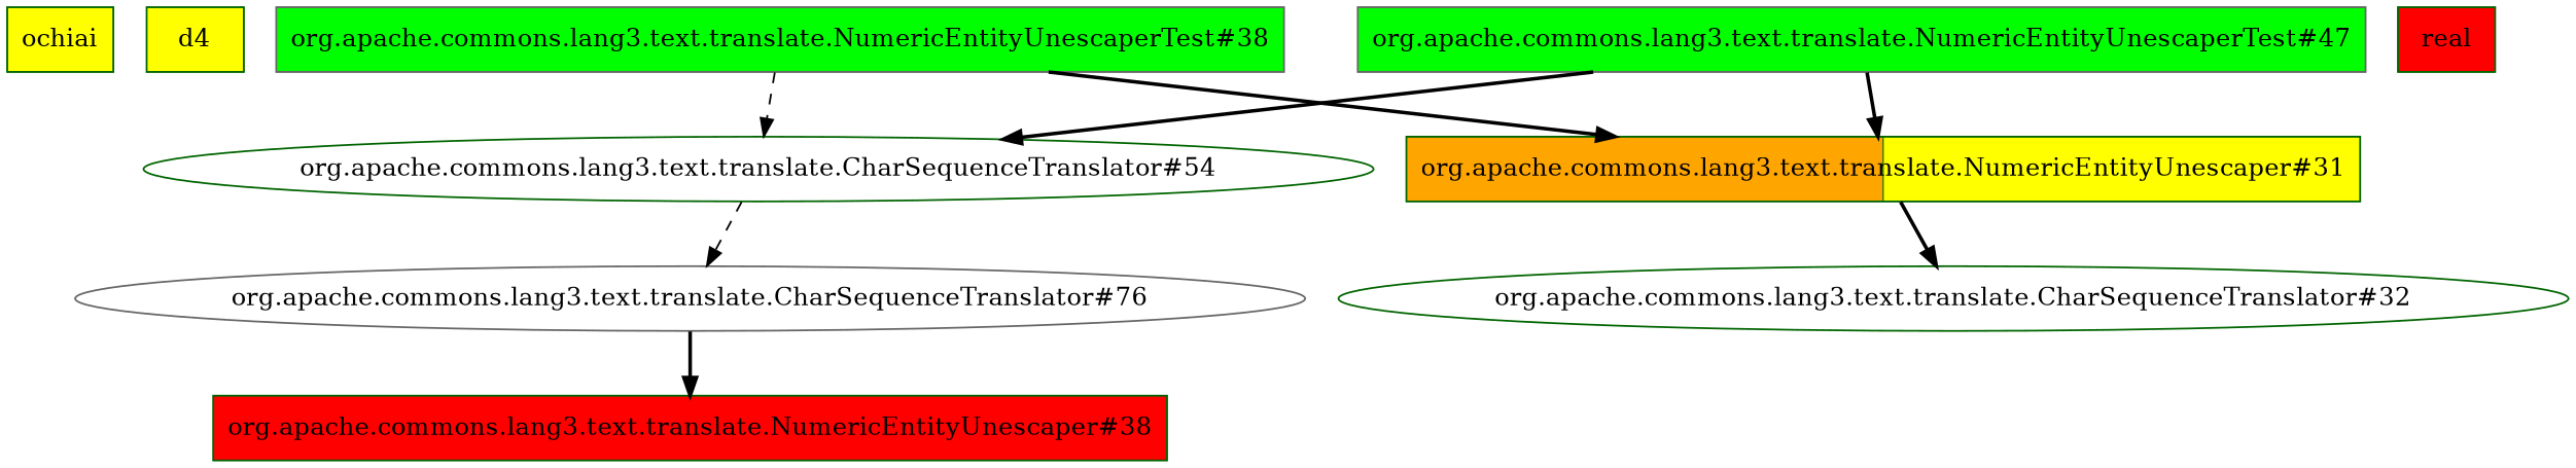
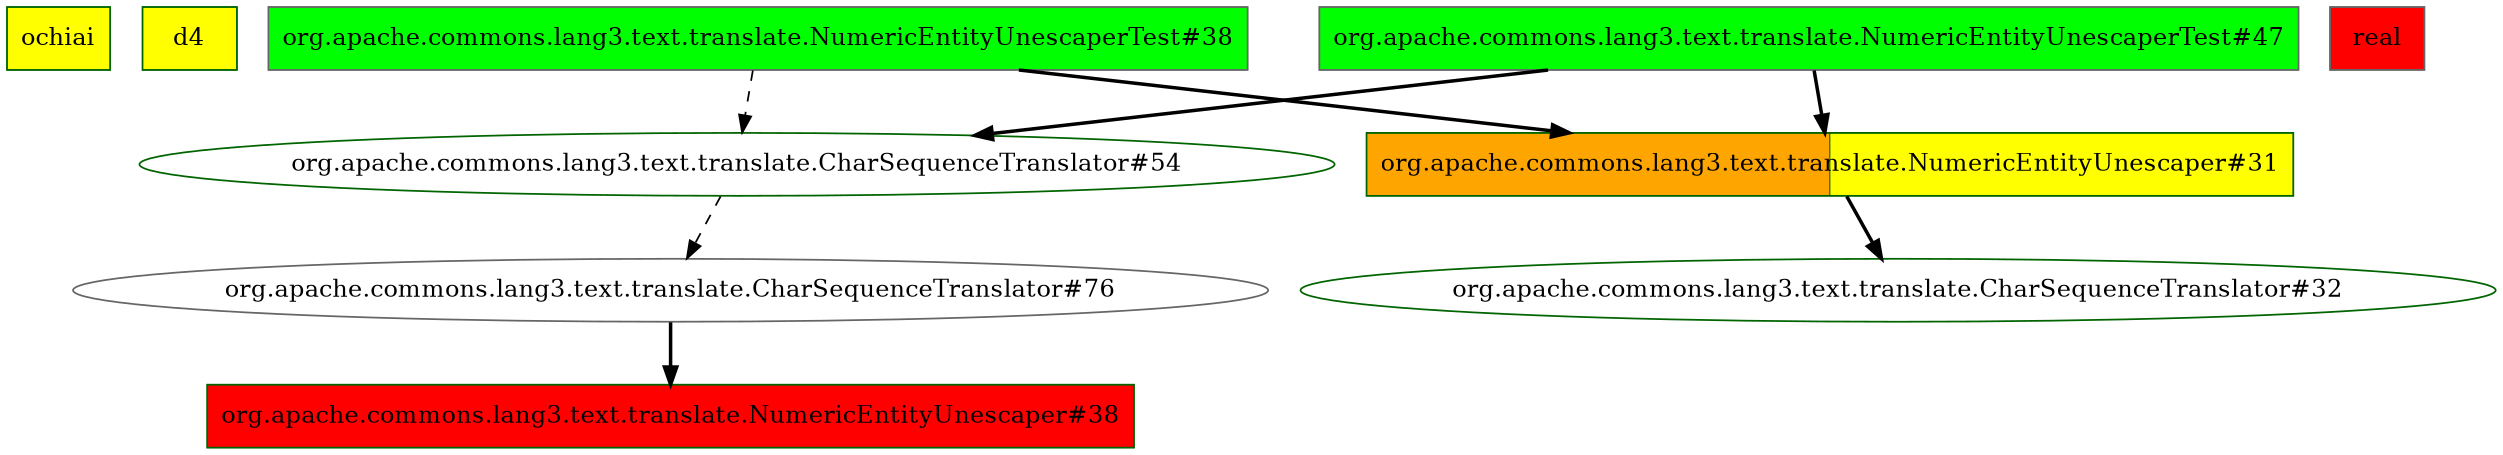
  digraph {
    node [shape=box style=striped color=darkgreen]
    edge [style=bold]
    ochiai [fillcolor=yellow]
    d4 [fillcolor=yellow]
    "org.apache.commons.lang3.text.translate.NumericEntityUnescaper#38" [fillcolor=red]
    "org.apache.commons.lang3.text.translate.NumericEntityUnescaperTest#38" [fillcolor=green color=gray40]
    "org.apache.commons.lang3.text.translate.NumericEntityUnescaper#31" [fillcolor="orange:yellow"]
    "org.apache.commons.lang3.text.translate.CharSequenceTranslator#54" [shape="" style=""]
    "org.apache.commons.lang3.text.translate.NumericEntityUnescaperTest#47" [fillcolor=green color=gray40]
    "org.apache.commons.lang3.text.translate.CharSequenceTranslator#32" [shape="" style=""]
-   real [fillcolor=red]
+   real [fillcolor=red color=gray40]
    "org.apache.commons.lang3.text.translate.CharSequenceTranslator#76" [color=gray40 shape="" style=""]
    "org.apache.commons.lang3.text.translate.NumericEntityUnescaperTest#38" -> "org.apache.commons.lang3.text.translate.NumericEntityUnescaper#31"
    "org.apache.commons.lang3.text.translate.NumericEntityUnescaperTest#38" -> "org.apache.commons.lang3.text.translate.CharSequenceTranslator#54" [style=dashed]
    "org.apache.commons.lang3.text.translate.NumericEntityUnescaper#31" -> "org.apache.commons.lang3.text.translate.CharSequenceTranslator#32"
    "org.apache.commons.lang3.text.translate.CharSequenceTranslator#54" -> "org.apache.commons.lang3.text.translate.CharSequenceTranslator#76" [style=dashed]
    "org.apache.commons.lang3.text.translate.NumericEntityUnescaperTest#47" -> "org.apache.commons.lang3.text.translate.NumericEntityUnescaper#31"
    "org.apache.commons.lang3.text.translate.NumericEntityUnescaperTest#47" -> "org.apache.commons.lang3.text.translate.CharSequenceTranslator#54"
    "org.apache.commons.lang3.text.translate.CharSequenceTranslator#76" -> "org.apache.commons.lang3.text.translate.NumericEntityUnescaper#38"
  }
